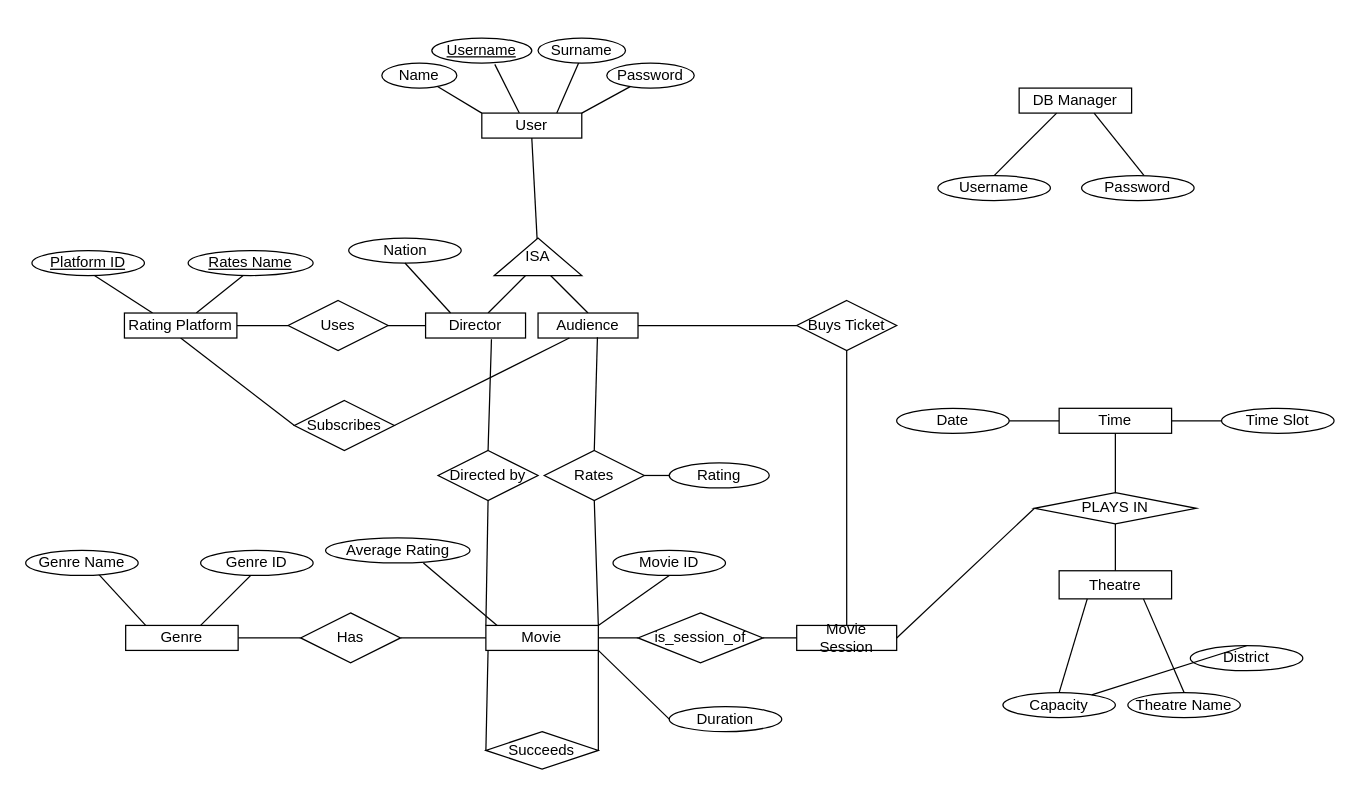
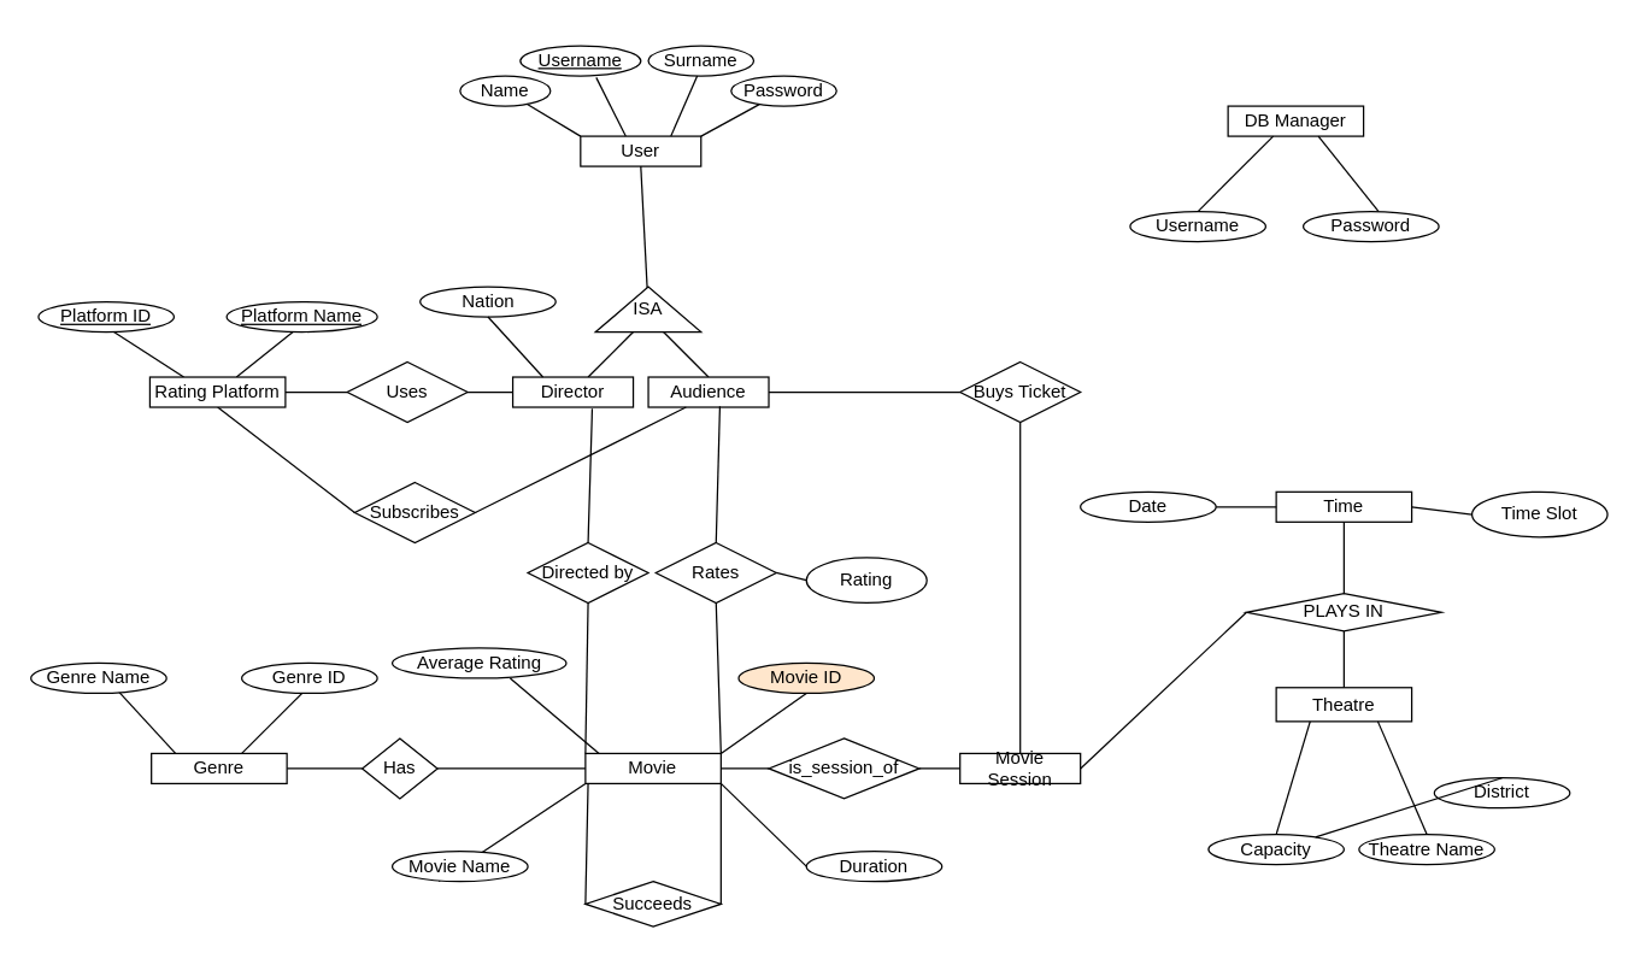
  <mxCell id="0" />
  <mxCell id="1" parent="0" />
  <mxCell id="2" value="User" style="rounded=0;whiteSpace=wrap;html=1;" parent="1" vertex="1"><mxGeometry x="385" y="90" width="80" height="20" as="geometry" /></mxCell>
  <mxCell id="3" value="" style="endArrow=none;html=1;rounded=0;" parent="1" edge="1"><mxGeometry width="50" height="50" relative="1" as="geometry"><mxPoint x="465" y="90" as="sourcePoint" /><mxPoint x="503.76" y="68.858" as="targetPoint" /></mxGeometry></mxCell>
  <mxCell id="4" value="" style="endArrow=none;html=1;rounded=0;entryX=0.414;entryY=1.05;entryDx=0;entryDy=0;entryPerimeter=0;" parent="1" edge="1"><mxGeometry width="50" height="50" relative="1" as="geometry"><mxPoint x="445" y="90" as="sourcePoint" /><mxPoint x="466.4" y="41" as="targetPoint" /></mxGeometry></mxCell>
  <mxCell id="5" value="" style="endArrow=none;html=1;rounded=0;entryX=0.63;entryY=1.05;entryDx=0;entryDy=0;entryPerimeter=0;" parent="1" target="7" edge="1"><mxGeometry width="50" height="50" relative="1" as="geometry"><mxPoint x="415" y="90" as="sourcePoint" /><mxPoint x="415" y="30" as="targetPoint" /></mxGeometry></mxCell>
  <mxCell id="6" value="" style="endArrow=none;html=1;rounded=0;" parent="1" source="19" edge="1"><mxGeometry width="50" height="50" relative="1" as="geometry"><mxPoint x="385" y="90" as="sourcePoint" /><mxPoint x="335" y="70" as="targetPoint" /></mxGeometry></mxCell>
  <mxCell id="7" value="&lt;u&gt;Username&lt;/u&gt;" style="ellipse;whiteSpace=wrap;html=1;" parent="1" vertex="1"><mxGeometry x="345" y="30" width="80" height="20" as="geometry" /></mxCell>
  <mxCell id="8" style="edgeStyle=orthogonalEdgeStyle;rounded=0;orthogonalLoop=1;jettySize=auto;html=1;exitX=0.5;exitY=1;exitDx=0;exitDy=0;" parent="1" edge="1"><mxGeometry relative="1" as="geometry"><mxPoint x="535" y="20" as="sourcePoint" /><mxPoint x="535" y="20" as="targetPoint" /></mxGeometry></mxCell>
  <mxCell id="9" value="" style="endArrow=none;html=1;rounded=0;entryX=0.5;entryY=1;entryDx=0;entryDy=0;" parent="1" source="11" edge="1" target="2"><mxGeometry width="50" height="50" relative="1" as="geometry"><mxPoint x="430" y="310" as="sourcePoint" /><mxPoint x="429" y="270" as="targetPoint" /></mxGeometry></mxCell>
  <mxCell id="10" value="" style="endArrow=none;html=1;rounded=0;" parent="1" target="11" edge="1"><mxGeometry width="50" height="50" relative="1" as="geometry"><mxPoint x="430" y="210" as="sourcePoint" /><mxPoint x="429" y="180" as="targetPoint" /></mxGeometry></mxCell>
  <mxCell id="11" value="ISA" style="triangle;whiteSpace=wrap;html=1;direction=north;" parent="1" vertex="1"><mxGeometry x="395" y="190" width="70" height="30" as="geometry" /></mxCell>
  <mxCell id="12" value="" style="endArrow=none;html=1;rounded=0;" parent="1" edge="1"><mxGeometry width="50" height="50" relative="1" as="geometry"><mxPoint x="390" y="250" as="sourcePoint" /><mxPoint x="420" y="220" as="targetPoint" /></mxGeometry></mxCell>
  <mxCell id="13" value="" style="endArrow=none;html=1;rounded=0;" parent="1" edge="1"><mxGeometry width="50" height="50" relative="1" as="geometry"><mxPoint x="470" y="250" as="sourcePoint" /><mxPoint x="440" y="220" as="targetPoint" /></mxGeometry></mxCell>
  <mxCell id="14" value="Audience" style="rounded=0;whiteSpace=wrap;html=1;" parent="1" vertex="1"><mxGeometry x="430" y="250" width="80" height="20" as="geometry" /></mxCell>
  <mxCell id="15" value="Director" style="rounded=0;whiteSpace=wrap;html=1;" parent="1" vertex="1"><mxGeometry x="340" y="250" width="80" height="20" as="geometry" /></mxCell>
  <mxCell id="16" value="Surname" style="ellipse;whiteSpace=wrap;html=1;" parent="1" vertex="1"><mxGeometry x="430" y="30" width="70" height="20" as="geometry" /></mxCell>
  <mxCell id="17" value="Password" style="ellipse;whiteSpace=wrap;html=1;" parent="1" vertex="1"><mxGeometry x="485" y="50" width="70" height="20" as="geometry" /></mxCell>
  <mxCell id="18" value="" style="endArrow=none;html=1;rounded=0;" parent="1" target="19" edge="1"><mxGeometry width="50" height="50" relative="1" as="geometry"><mxPoint x="385" y="90" as="sourcePoint" /><mxPoint x="335" y="70" as="targetPoint" /></mxGeometry></mxCell>
  <mxCell id="19" value="Name" style="ellipse;whiteSpace=wrap;html=1;" parent="1" vertex="1"><mxGeometry x="305" y="50" width="60" height="20" as="geometry" /></mxCell>
- <mxCell id="20" value="&lt;u&gt;Rates Name&lt;/u&gt;" style="ellipse;whiteSpace=wrap;html=1;" parent="1" vertex="1"><mxGeometry x="150" y="200" width="100" height="20" as="geometry" /></mxCell>
+ <mxCell id="20" value="&lt;u&gt;Platform Name&lt;/u&gt;" style="ellipse;whiteSpace=wrap;html=1;" parent="1" vertex="1"><mxGeometry x="150" y="200" width="100" height="20" as="geometry" /></mxCell>
  <mxCell id="21" value="&lt;u&gt;Platform ID&lt;/u&gt;" style="ellipse;whiteSpace=wrap;html=1;" parent="1" vertex="1"><mxGeometry x="25" y="200" width="90" height="20" as="geometry" /></mxCell>
  <mxCell id="22" value="" style="endArrow=none;html=1;rounded=0;entryX=0.5;entryY=1;entryDx=0;entryDy=0;" parent="1" edge="1" source="82"><mxGeometry width="50" height="50" relative="1" as="geometry"><mxPoint x="149" y="255" as="sourcePoint" /><mxPoint x="194" y="220" as="targetPoint" /></mxGeometry></mxCell>
  <mxCell id="23" value="" style="endArrow=none;html=1;rounded=0;entryX=0.5;entryY=1;entryDx=0;entryDy=0;exitX=0.25;exitY=0;exitDx=0;exitDy=0;" parent="1" source="82" edge="1"><mxGeometry width="50" height="50" relative="1" as="geometry"><mxPoint x="30" y="255" as="sourcePoint" /><mxPoint x="75" y="220" as="targetPoint" /></mxGeometry></mxCell>
  <mxCell id="24" value="Nation" style="ellipse;whiteSpace=wrap;html=1;" parent="1" vertex="1"><mxGeometry x="278.5" y="190" width="90" height="20" as="geometry" /></mxCell>
  <mxCell id="25" value="" style="endArrow=none;html=1;rounded=0;entryX=0.5;entryY=1;entryDx=0;entryDy=0;exitX=0.25;exitY=0;exitDx=0;exitDy=0;" parent="1" source="15" target="24" edge="1"><mxGeometry width="50" height="50" relative="1" as="geometry"><mxPoint x="328.5" y="250" as="sourcePoint" /><mxPoint x="368.5" y="210" as="targetPoint" /></mxGeometry></mxCell>
  <mxCell id="26" value="Uses" style="rhombus;whiteSpace=wrap;html=1;" parent="1" vertex="1"><mxGeometry x="230" y="240" width="80" height="40" as="geometry" /></mxCell>
  <mxCell id="27" value="" style="endArrow=none;html=1;rounded=0;entryX=0;entryY=0.5;entryDx=0;entryDy=0;" parent="1" target="15" edge="1"><mxGeometry width="50" height="50" relative="1" as="geometry"><mxPoint x="310" y="260" as="sourcePoint" /><mxPoint x="335" y="260" as="targetPoint" /></mxGeometry></mxCell>
  <mxCell id="28" value="" style="endArrow=none;html=1;rounded=0;exitX=1;exitY=0.5;exitDx=0;exitDy=0;" parent="1" source="82" edge="1"><mxGeometry width="50" height="50" relative="1" as="geometry"><mxPoint x="180" y="310" as="sourcePoint" /><mxPoint x="230" y="260" as="targetPoint" /></mxGeometry></mxCell>
  <mxCell id="29" value="" style="endArrow=none;html=1;rounded=0;entryX=0;entryY=0.5;entryDx=0;entryDy=0;" parent="1" edge="1" target="30"><mxGeometry width="50" height="50" relative="1" as="geometry"><mxPoint x="510" y="260" as="sourcePoint" /><mxPoint x="580" y="260" as="targetPoint" /></mxGeometry></mxCell>
  <mxCell id="30" value="Buys Ticket" style="rhombus;whiteSpace=wrap;html=1;" parent="1" vertex="1"><mxGeometry x="637" y="240" width="80" height="40" as="geometry" /></mxCell>
  <mxCell id="31" value="Movie Session" style="rounded=0;whiteSpace=wrap;html=1;" parent="1" vertex="1"><mxGeometry x="637" y="500" width="80" height="20" as="geometry" /></mxCell>
  <mxCell id="32" value="Subscribes" style="rhombus;whiteSpace=wrap;html=1;" parent="1" vertex="1"><mxGeometry x="235" y="320" width="80" height="40" as="geometry" /></mxCell>
  <mxCell id="33" value="" style="endArrow=none;html=1;rounded=0;entryX=0.313;entryY=1;entryDx=0;entryDy=0;exitX=1;exitY=0.5;exitDx=0;exitDy=0;entryPerimeter=0;" parent="1" target="14" edge="1" source="32"><mxGeometry width="50" height="50" relative="1" as="geometry"><mxPoint x="325" y="370" as="sourcePoint" /><mxPoint x="360" y="290" as="targetPoint" /></mxGeometry></mxCell>
  <mxCell id="34" value="" style="endArrow=none;html=1;rounded=0;exitX=0.5;exitY=1;exitDx=0;exitDy=0;entryX=0;entryY=0.5;entryDx=0;entryDy=0;" parent="1" source="82" edge="1" target="32"><mxGeometry width="50" height="50" relative="1" as="geometry"><mxPoint x="180" y="390" as="sourcePoint" /><mxPoint x="195" y="340" as="targetPoint" /></mxGeometry></mxCell>
  <mxCell id="35" value="Theatre" style="rounded=0;whiteSpace=wrap;html=1;" parent="1" vertex="1"><mxGeometry x="847" y="456.25" width="90" height="22.5" as="geometry" /></mxCell>
  <mxCell id="36" value="District" style="ellipse;whiteSpace=wrap;html=1;" parent="1" vertex="1"><mxGeometry x="952" y="516.25" width="90" height="20" as="geometry" /></mxCell>
  <mxCell id="37" value="Capacity" style="ellipse;whiteSpace=wrap;html=1;" parent="1" vertex="1"><mxGeometry x="802" y="553.75" width="90" height="20" as="geometry" /></mxCell>
  <mxCell id="38" value="Theatre Name" style="ellipse;whiteSpace=wrap;html=1;" parent="1" vertex="1"><mxGeometry x="902" y="553.75" width="90" height="20" as="geometry" /></mxCell>
  <mxCell id="39" value="Movie" style="rounded=0;whiteSpace=wrap;html=1;" parent="1" vertex="1"><mxGeometry x="388.25" y="500" width="90" height="20" as="geometry" /></mxCell>
  <mxCell id="40" value="" style="endArrow=none;html=1;rounded=0;entryX=0;entryY=0.5;entryDx=0;entryDy=0;exitX=1;exitY=1;exitDx=0;exitDy=0;" parent="1" edge="1" target="45" source="39"><mxGeometry width="50" height="50" relative="1" as="geometry"><mxPoint x="500" y="520" as="sourcePoint" /><mxPoint x="540" y="590" as="targetPoint" /></mxGeometry></mxCell>
  <mxCell id="41" value="" style="endArrow=none;html=1;rounded=0;" parent="1" edge="1"><mxGeometry width="50" height="50" relative="1" as="geometry"><mxPoint x="397.25" y="500" as="sourcePoint" /><mxPoint x="338.25" y="450" as="targetPoint" /></mxGeometry></mxCell>
  <mxCell id="42" value="" style="endArrow=none;html=1;rounded=0;entryX=0.5;entryY=1;entryDx=0;entryDy=0;exitX=1;exitY=0;exitDx=0;exitDy=0;" parent="1" target="46" edge="1" source="39"><mxGeometry width="50" height="50" relative="1" as="geometry"><mxPoint x="410.75" y="500" as="sourcePoint" /><mxPoint x="408.25" y="420" as="targetPoint" /></mxGeometry></mxCell>
+ <mxCell id="43" value="" style="endArrow=none;html=1;rounded=0;entryX=0.342;entryY=0.99;entryDx=0;entryDy=0;entryPerimeter=0;exitX=0;exitY=1;exitDx=0;exitDy=0;" parent="1" target="47" edge="1" source="39"><mxGeometry width="50" height="50" relative="1" as="geometry"><mxPoint x="448.25" y="500" as="sourcePoint" /><mxPoint x="465.75" y="450" as="targetPoint" /></mxGeometry></mxCell>
  <mxCell id="44" value="Average Rating" style="ellipse;whiteSpace=wrap;html=1;" parent="1" vertex="1"><mxGeometry x="260" y="430" width="115.5" height="20" as="geometry" /></mxCell>
  <mxCell id="45" value="Duration" style="ellipse;whiteSpace=wrap;html=1;" parent="1" vertex="1"><mxGeometry x="535" y="565" width="90" height="20" as="geometry" /></mxCell>
- <mxCell id="46" value="Movie ID" style="ellipse;whiteSpace=wrap;html=1;" parent="1" vertex="1"><mxGeometry x="490" y="440" width="90" height="20" as="geometry" /></mxCell>
+ <mxCell id="46" value="Movie ID" style="ellipse;whiteSpace=wrap;html=1;fillColor=#ffe6cc;" parent="1" vertex="1"><mxGeometry x="490" y="440" width="90" height="20" as="geometry" /></mxCell>
+ <mxCell id="47" value="Movie Name" style="ellipse;whiteSpace=wrap;html=1;" parent="1" vertex="1"><mxGeometry x="260" y="565" width="90" height="20" as="geometry" /></mxCell>
  <mxCell id="48" value="PLAYS IN" style="rhombus;whiteSpace=wrap;html=1;" parent="1" vertex="1"><mxGeometry x="827.25" y="393.75" width="129.5" height="25" as="geometry" /></mxCell>
  <mxCell id="49" value="" style="endArrow=none;html=1;rounded=0;entryX=1;entryY=0.5;entryDx=0;entryDy=0;exitX=0;exitY=0.5;exitDx=0;exitDy=0;" parent="1" source="48" edge="1" target="31"><mxGeometry width="50" height="50" relative="1" as="geometry"><mxPoint x="840" y="445" as="sourcePoint" /><mxPoint x="731" y="445" as="targetPoint" /></mxGeometry></mxCell>
  <mxCell id="50" value="" style="endArrow=none;html=1;rounded=0;exitX=0.5;exitY=0;exitDx=0;exitDy=0;entryX=0.5;entryY=1;entryDx=0;entryDy=0;" parent="1" source="35" edge="1" target="48"><mxGeometry width="50" height="50" relative="1" as="geometry"><mxPoint x="643" y="446.25" as="sourcePoint" /><mxPoint x="693" y="396.25" as="targetPoint" /></mxGeometry></mxCell>
  <mxCell id="51" value="" style="endArrow=none;html=1;rounded=0;entryX=0.25;entryY=1;entryDx=0;entryDy=0;exitX=0.5;exitY=0;exitDx=0;exitDy=0;" parent="1" target="35" edge="1" source="37"><mxGeometry width="50" height="50" relative="1" as="geometry"><mxPoint x="552" y="556.25" as="sourcePoint" /><mxPoint x="618.5" y="526.25" as="targetPoint" /></mxGeometry></mxCell>
  <mxCell id="52" value="" style="endArrow=none;html=1;rounded=0;entryX=0.75;entryY=1;entryDx=0;entryDy=0;exitX=0.5;exitY=0;exitDx=0;exitDy=0;" parent="1" target="35" edge="1" source="38"><mxGeometry width="50" height="50" relative="1" as="geometry"><mxPoint x="742" y="536.25" as="sourcePoint" /><mxPoint x="793.5" y="516.25" as="targetPoint" /></mxGeometry></mxCell>
  <mxCell id="53" value="" style="endArrow=none;html=1;rounded=0;exitX=0.5;exitY=0;exitDx=0;exitDy=0;" parent="1" target="37" edge="1" source="36"><mxGeometry width="50" height="50" relative="1" as="geometry"><mxPoint x="852" y="546.25" as="sourcePoint" /><mxPoint x="888" y="516.25" as="targetPoint" /></mxGeometry></mxCell>
  <mxCell id="54" value="Date" style="ellipse;whiteSpace=wrap;html=1;" parent="1" vertex="1"><mxGeometry x="717" y="326.25" width="90" height="20" as="geometry" /></mxCell>
- <mxCell id="55" value="Time Slot" style="ellipse;whiteSpace=wrap;html=1;" parent="1" vertex="1"><mxGeometry x="977" y="326.25" width="90" height="20" as="geometry" /></mxCell>
+ <mxCell id="55" value="Time Slot" style="ellipse;whiteSpace=wrap;html=1;" parent="1" vertex="1"><mxGeometry x="977" y="326.25" width="90" height="30" as="geometry" /></mxCell>
  <mxCell id="56" value="Directed by" style="rhombus;whiteSpace=wrap;html=1;" parent="1" vertex="1"><mxGeometry x="350" y="360" width="80" height="40" as="geometry" /></mxCell>
  <mxCell id="57" value="" style="endArrow=none;html=1;rounded=0;entryX=0.5;entryY=0;entryDx=0;entryDy=0;exitX=0.659;exitY=1.053;exitDx=0;exitDy=0;exitPerimeter=0;" parent="1" source="15" target="56" edge="1"><mxGeometry width="50" height="50" relative="1" as="geometry"><mxPoint x="375" y="290" as="sourcePoint" /><mxPoint x="570" y="190" as="targetPoint" /></mxGeometry></mxCell>
  <mxCell id="58" value="Succeeds" style="rhombus;whiteSpace=wrap;html=1;" parent="1" vertex="1"><mxGeometry x="388.25" y="585" width="90" height="30" as="geometry" /></mxCell>
- <mxCell id="59" value="Has" style="rhombus;whiteSpace=wrap;html=1;" parent="1" vertex="1"><mxGeometry x="240" y="490" width="80" height="40" as="geometry" /></mxCell>
+ <mxCell id="59" value="Has" style="rhombus;whiteSpace=wrap;html=1;" parent="1" vertex="1"><mxGeometry x="240" y="490" width="50" height="40" as="geometry" /></mxCell>
  <mxCell id="60" value="" style="endArrow=none;html=1;rounded=0;exitX=0;exitY=0.5;exitDx=0;exitDy=0;entryX=1;entryY=0.5;entryDx=0;entryDy=0;" parent="1" edge="1" target="61" source="59"><mxGeometry width="50" height="50" relative="1" as="geometry"><mxPoint x="40" y="520" as="sourcePoint" /><mxPoint x="100" y="520" as="targetPoint" /></mxGeometry></mxCell>
  <mxCell id="61" value="Genre" style="rounded=0;whiteSpace=wrap;html=1;" parent="1" vertex="1"><mxGeometry x="100" y="500" width="90" height="20" as="geometry" /></mxCell>
  <mxCell id="62" value="" style="endArrow=none;html=1;rounded=0;" parent="1" edge="1"><mxGeometry width="50" height="50" relative="1" as="geometry"><mxPoint x="160" y="500" as="sourcePoint" /><mxPoint x="210" y="450" as="targetPoint" /></mxGeometry></mxCell>
  <mxCell id="63" value="Genre ID" style="ellipse;whiteSpace=wrap;html=1;" parent="1" vertex="1"><mxGeometry x="160" y="440" width="90" height="20" as="geometry" /></mxCell>
  <mxCell id="64" value="" style="endArrow=none;html=1;rounded=0;" parent="1" edge="1"><mxGeometry width="50" height="50" relative="1" as="geometry"><mxPoint x="116" y="500" as="sourcePoint" /><mxPoint x="70" y="450" as="targetPoint" /></mxGeometry></mxCell>
  <mxCell id="65" value="Genre Name" style="ellipse;whiteSpace=wrap;html=1;" parent="1" vertex="1"><mxGeometry x="20" y="440" width="90" height="20" as="geometry" /></mxCell>
  <mxCell id="66" value="DB Manager" style="rounded=0;whiteSpace=wrap;html=1;" parent="1" vertex="1"><mxGeometry x="815" y="70" width="90" height="20" as="geometry" /></mxCell>
  <mxCell id="67" value="" style="endArrow=none;html=1;rounded=0;" parent="1" edge="1"><mxGeometry width="50" height="50" relative="1" as="geometry"><mxPoint x="795" y="140" as="sourcePoint" /><mxPoint x="845" y="90" as="targetPoint" /></mxGeometry></mxCell>
  <mxCell id="68" value="" style="endArrow=none;html=1;rounded=0;" parent="1" edge="1"><mxGeometry width="50" height="50" relative="1" as="geometry"><mxPoint x="915" y="140" as="sourcePoint" /><mxPoint x="875" y="90" as="targetPoint" /></mxGeometry></mxCell>
  <mxCell id="69" value="Username" style="ellipse;whiteSpace=wrap;html=1;" parent="1" vertex="1"><mxGeometry x="750" y="140" width="90" height="20" as="geometry" /></mxCell>
  <mxCell id="70" value="Password" style="ellipse;whiteSpace=wrap;html=1;" parent="1" vertex="1"><mxGeometry x="865" y="140" width="90" height="20" as="geometry" /></mxCell>
  <mxCell id="71" value="Time" style="rounded=0;whiteSpace=wrap;html=1;" vertex="1" parent="1"><mxGeometry x="847" y="326.25" width="90" height="20" as="geometry" /></mxCell>
  <mxCell id="72" value="" style="endArrow=none;html=1;rounded=0;exitX=0;exitY=0.5;exitDx=0;exitDy=0;" edge="1" parent="1" source="39" target="59"><mxGeometry width="50" height="50" relative="1" as="geometry"><mxPoint x="478.25" y="510" as="sourcePoint" /><mxPoint x="528.25" y="460" as="targetPoint" /></mxGeometry></mxCell>
  <mxCell id="73" value="" style="endArrow=none;html=1;rounded=0;entryX=1;entryY=0.5;entryDx=0;entryDy=0;" edge="1" parent="1" target="54"><mxGeometry width="50" height="50" relative="1" as="geometry"><mxPoint x="847" y="336.25" as="sourcePoint" /><mxPoint x="807" y="336.25" as="targetPoint" /></mxGeometry></mxCell>
  <mxCell id="74" value="" style="endArrow=none;html=1;rounded=0;exitX=0;exitY=0.5;exitDx=0;exitDy=0;" edge="1" parent="1" source="55"><mxGeometry width="50" height="50" relative="1" as="geometry"><mxPoint x="892" y="371.25" as="sourcePoint" /><mxPoint x="937" y="336.25" as="targetPoint" /></mxGeometry></mxCell>
  <mxCell id="75" value="" style="endArrow=none;html=1;rounded=0;entryX=0.5;entryY=1;entryDx=0;entryDy=0;exitX=0.5;exitY=0;exitDx=0;exitDy=0;" edge="1" parent="1" source="48" target="71"><mxGeometry width="50" height="50" relative="1" as="geometry"><mxPoint x="907" y="336.25" as="sourcePoint" /><mxPoint x="798" y="336.25" as="targetPoint" /></mxGeometry></mxCell>
  <mxCell id="76" value="" style="endArrow=none;html=1;rounded=0;exitX=1;exitY=0.5;exitDx=0;exitDy=0;entryX=1;entryY=1;entryDx=0;entryDy=0;" edge="1" parent="1" source="58" target="39"><mxGeometry width="50" height="50" relative="1" as="geometry"><mxPoint x="430" y="570" as="sourcePoint" /><mxPoint x="480" y="520" as="targetPoint" /></mxGeometry></mxCell>
  <mxCell id="77" value="" style="endArrow=none;html=1;rounded=0;exitX=0;exitY=0.5;exitDx=0;exitDy=0;" edge="1" parent="1" source="58"><mxGeometry width="50" height="50" relative="1" as="geometry"><mxPoint x="340" y="570" as="sourcePoint" /><mxPoint x="390" y="520" as="targetPoint" /></mxGeometry></mxCell>
  <mxCell id="78" value="" style="endArrow=none;html=1;rounded=0;exitX=0.5;exitY=0;exitDx=0;exitDy=0;entryX=0.5;entryY=1;entryDx=0;entryDy=0;" edge="1" parent="1" source="31" target="30"><mxGeometry width="50" height="50" relative="1" as="geometry"><mxPoint x="595" y="330" as="sourcePoint" /><mxPoint x="645" y="280" as="targetPoint" /></mxGeometry></mxCell>
  <mxCell id="79" value="" style="endArrow=none;html=1;rounded=0;exitX=1;exitY=0.5;exitDx=0;exitDy=0;entryX=0;entryY=0.5;entryDx=0;entryDy=0;" edge="1" parent="1" source="39" target="89"><mxGeometry width="50" height="50" relative="1" as="geometry"><mxPoint x="385" y="570" as="sourcePoint" /><mxPoint x="635" y="538" as="targetPoint" /></mxGeometry></mxCell>
  <mxCell id="80" value="" style="endArrow=none;html=1;rounded=0;entryX=0.5;entryY=1;entryDx=0;entryDy=0;exitX=0;exitY=0;exitDx=0;exitDy=0;" edge="1" parent="1" source="39" target="56"><mxGeometry width="50" height="50" relative="1" as="geometry"><mxPoint x="425" y="480" as="sourcePoint" /><mxPoint x="425" y="410" as="targetPoint" /></mxGeometry></mxCell>
  <mxCell id="81" value="" style="endArrow=none;html=1;rounded=0;entryX=0.5;entryY=1;entryDx=0;entryDy=0;" edge="1" parent="1" target="82"><mxGeometry width="50" height="50" relative="1" as="geometry"><mxPoint x="149" y="255" as="sourcePoint" /><mxPoint x="194" y="220" as="targetPoint" /></mxGeometry></mxCell>
  <mxCell id="82" value="Rating Platform" style="rounded=0;whiteSpace=wrap;html=1;" parent="1" vertex="1"><mxGeometry x="99" y="250" width="90" height="20" as="geometry" /></mxCell>
  <mxCell id="83" value="Rates" style="rhombus;whiteSpace=wrap;html=1;" vertex="1" parent="1"><mxGeometry x="435" y="360" width="80" height="40" as="geometry" /></mxCell>
- <mxCell id="84" value="Rating" style="ellipse;whiteSpace=wrap;html=1;" vertex="1" parent="1"><mxGeometry x="535" y="370" width="80" height="20" as="geometry" /></mxCell>
+ <mxCell id="84" value="Rating" style="ellipse;whiteSpace=wrap;html=1;" vertex="1" parent="1"><mxGeometry x="535" y="370" width="80" height="30" as="geometry" /></mxCell>
  <mxCell id="85" value="" style="endArrow=none;html=1;rounded=0;exitX=1;exitY=0.5;exitDx=0;exitDy=0;entryX=0;entryY=0.5;entryDx=0;entryDy=0;" edge="1" parent="1" source="83" target="84"><mxGeometry width="50" height="50" relative="1" as="geometry"><mxPoint x="495" y="330" as="sourcePoint" /><mxPoint x="545" y="280" as="targetPoint" /></mxGeometry></mxCell>
  <mxCell id="86" value="" style="endArrow=none;html=1;rounded=0;exitX=0.5;exitY=0;exitDx=0;exitDy=0;entryX=0.594;entryY=0.972;entryDx=0;entryDy=0;entryPerimeter=0;" edge="1" parent="1" source="83" target="14"><mxGeometry width="50" height="50" relative="1" as="geometry"><mxPoint x="485" y="350" as="sourcePoint" /><mxPoint x="490" y="290" as="targetPoint" /></mxGeometry></mxCell>
  <mxCell id="87" value="" style="endArrow=none;html=1;rounded=0;entryX=0.5;entryY=1;entryDx=0;entryDy=0;exitX=1;exitY=0;exitDx=0;exitDy=0;" edge="1" parent="1" source="39" target="83"><mxGeometry width="50" height="50" relative="1" as="geometry"><mxPoint x="475" y="490" as="sourcePoint" /><mxPoint x="485" y="420" as="targetPoint" /></mxGeometry></mxCell>
  <mxCell id="88" style="edgeStyle=orthogonalEdgeStyle;rounded=0;orthogonalLoop=1;jettySize=auto;html=1;exitX=0.5;exitY=1;exitDx=0;exitDy=0;" edge="1" parent="1" source="45" target="45"><mxGeometry relative="1" as="geometry" /></mxCell>
  <mxCell id="89" value="is_session_of" style="rhombus;whiteSpace=wrap;html=1;" vertex="1" parent="1"><mxGeometry x="510" y="490" width="100" height="40" as="geometry" /></mxCell>
  <mxCell id="90" value="" style="endArrow=none;html=1;rounded=0;exitX=1;exitY=0.5;exitDx=0;exitDy=0;entryX=0;entryY=0.5;entryDx=0;entryDy=0;" edge="1" parent="1" source="89" target="31"><mxGeometry width="50" height="50" relative="1" as="geometry"><mxPoint x="575" y="480" as="sourcePoint" /><mxPoint x="625" y="430" as="targetPoint" /></mxGeometry></mxCell>
